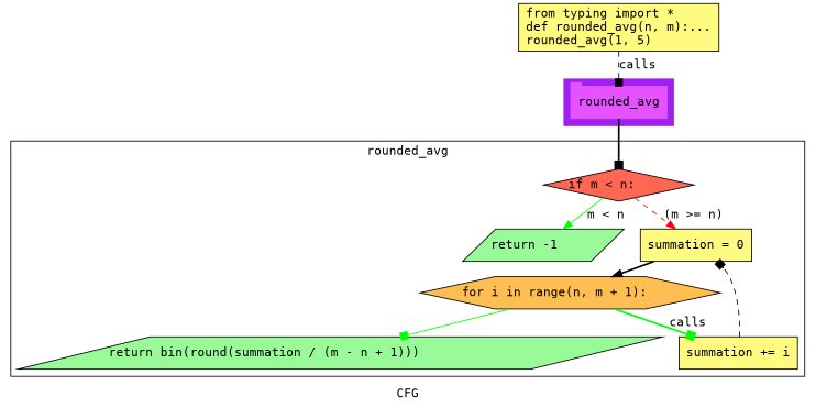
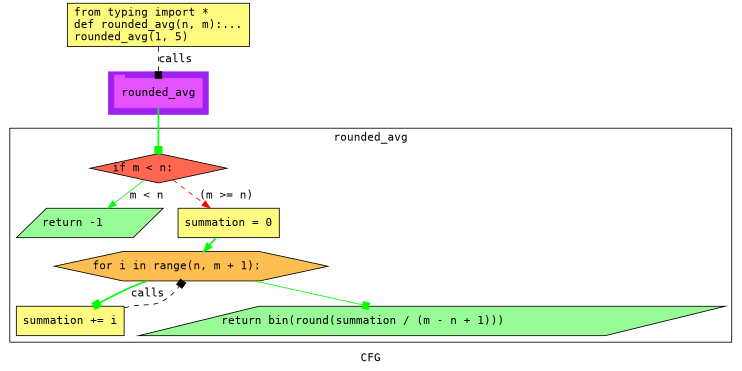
  digraph {
    compound=True
    fontname="DejaVu Sans Mono"
    label=CFG
    pack=False
    rankdir=TB
    ranksep=0.02
    node [fontname="DejaVu Sans Mono" shape=rectangle style="filled,solid" fillcolor="#FFFB81"]
    edge [arrowhead=box color=green fontname="DejaVu Sans Mono" style=bold]
    n1 [color="#E552FF" height=0.5 label=rounded_avg linenum="[10]" shape=tab style=filled width=1.4861 fillcolor=""]
    n2 [fillcolor="#FF6752" height=0.5 label="if m < n:\l" linenum="[3]" shape=diamond width=2.3234]
    n3 [fillcolor="#98fb98" height=0.5 label="return -1\l" linenum="[4]" shape=parallelogram width=2.4088]
    n4 [height=0.5 label="summation = 0\l" linenum="[5]" width=1.7222]
    n5 [fillcolor="#FFBE52" height=0.5 label="for i in range(n, m + 1):\l" linenum="[6]" shape=hexagon width=4.6489]
    n6 [height=0.5 label="summation += i\l" linenum="[7]" width=1.8333]
    n7 [fillcolor="#98fb98" height=0.5 label="return bin(round(summation / (m - n + 1)))\l" linenum="[8]" shape=parallelogram width=9.6088]
    n8 [height=0.73611 label="from typing import *\ldef rounded_avg(n, m):...\lrounded_avg(1, 5)\l" linenum="[1]" width=3.0972]
    subgraph cluster_1 {
      color=purple
      compound=true
      label=""
      shape=tab
      style=filled
      n1
    }
    subgraph cluster_2 {
      label=rounded_avg
      n2
      n3
      n4
      n5
      n6
      n7
      subgraph cluster_3 {
        color=purple
        compound=true
        label=""
        shape=tab
        style=filled
      }
    }
-   n1 -> n2 [color=black]
+   n1 -> n2
    n2 -> n3 [arrowhead=normal label="m < n" style=solid]
    n2 -> n4 [arrowhead=normal color=red label="(m >= n)" style=dashed]
-   n4 -> n5 [arrowhead=normal color=black]
+   n4 -> n5 [arrowhead=normal]
    n5 -> n6 [label=calls]
    n5 -> n7 [style=solid]
-   n6 -> n4 [color=black style=dashed]
+   n6 -> n5 [color=black style=dashed]
    n8 -> n1 [label=calls style=dashed color=""]
  }
